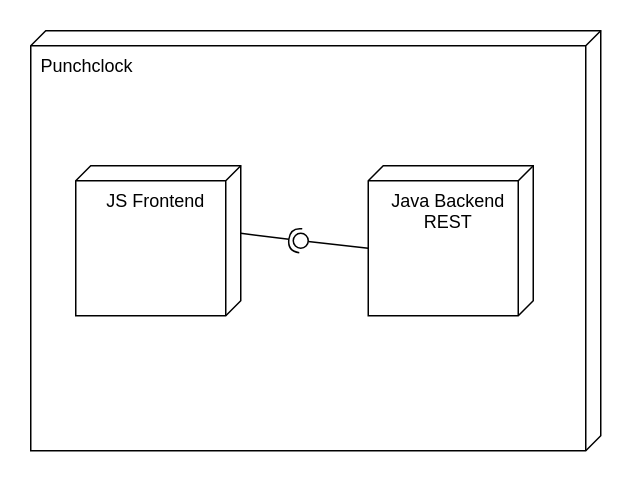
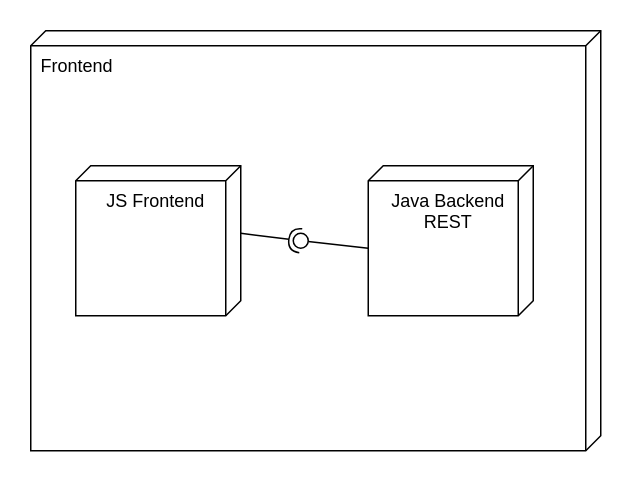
  <mxCell id="0" />
  <mxCell id="1" parent="0" />
- <mxCell id="2" value="Punchclock" style="verticalAlign=top;align=left;shape=cube;size=10;direction=south;fontStyle=0;html=1;boundedLbl=1;spacingLeft=5;" vertex="1" parent="1"><mxGeometry x="20" y="20" width="380" height="280" as="geometry" /></mxCell>
+ <mxCell id="2" value="Frontend" style="verticalAlign=top;align=left;shape=cube;size=10;direction=south;fontStyle=0;html=1;boundedLbl=1;spacingLeft=5;" vertex="1" parent="1"><mxGeometry x="20" y="20" width="380" height="280" as="geometry" /></mxCell>
  <mxCell id="3" value="Java Backend&lt;br&gt;REST" style="verticalAlign=top;align=center;shape=cube;size=10;direction=south;html=1;boundedLbl=1;spacingLeft=5;" vertex="1" parent="2"><mxGeometry width="110" height="100" relative="1" as="geometry"><mxPoint x="225" y="90" as="offset" /></mxGeometry></mxCell>
  <mxCell id="4" value="JS Frontend" style="verticalAlign=top;align=center;shape=cube;size=10;direction=south;html=1;boundedLbl=1;spacingLeft=5;" vertex="1" parent="2"><mxGeometry width="110" height="100" relative="1" as="geometry"><mxPoint x="30" y="90" as="offset" /></mxGeometry></mxCell>
  <mxCell id="5" value="" style="rounded=0;orthogonalLoop=1;jettySize=auto;html=1;endArrow=none;endFill=0;exitX=0;exitY=0;exitDx=55;exitDy=110;exitPerimeter=0;" edge="1" target="7" parent="2" source="3"><mxGeometry relative="1" as="geometry"><mxPoint x="160" y="140" as="sourcePoint" /></mxGeometry></mxCell>
  <mxCell id="6" value="" style="rounded=0;orthogonalLoop=1;jettySize=auto;html=1;endArrow=halfCircle;endFill=0;entryX=0.5;entryY=0.5;entryDx=0;entryDy=0;endSize=6;strokeWidth=1;exitX=0;exitY=0;exitDx=45;exitDy=0;exitPerimeter=0;" edge="1" target="7" parent="2" source="4"><mxGeometry relative="1" as="geometry"><mxPoint x="140" y="90" as="sourcePoint" /></mxGeometry></mxCell>
  <mxCell id="7" value="" style="ellipse;whiteSpace=wrap;html=1;fontFamily=Helvetica;fontSize=12;fontColor=#000000;align=center;strokeColor=#000000;fillColor=#ffffff;points=[];aspect=fixed;resizable=0;" vertex="1" parent="2"><mxGeometry x="175" y="135" width="10" height="10" as="geometry" /></mxCell>
